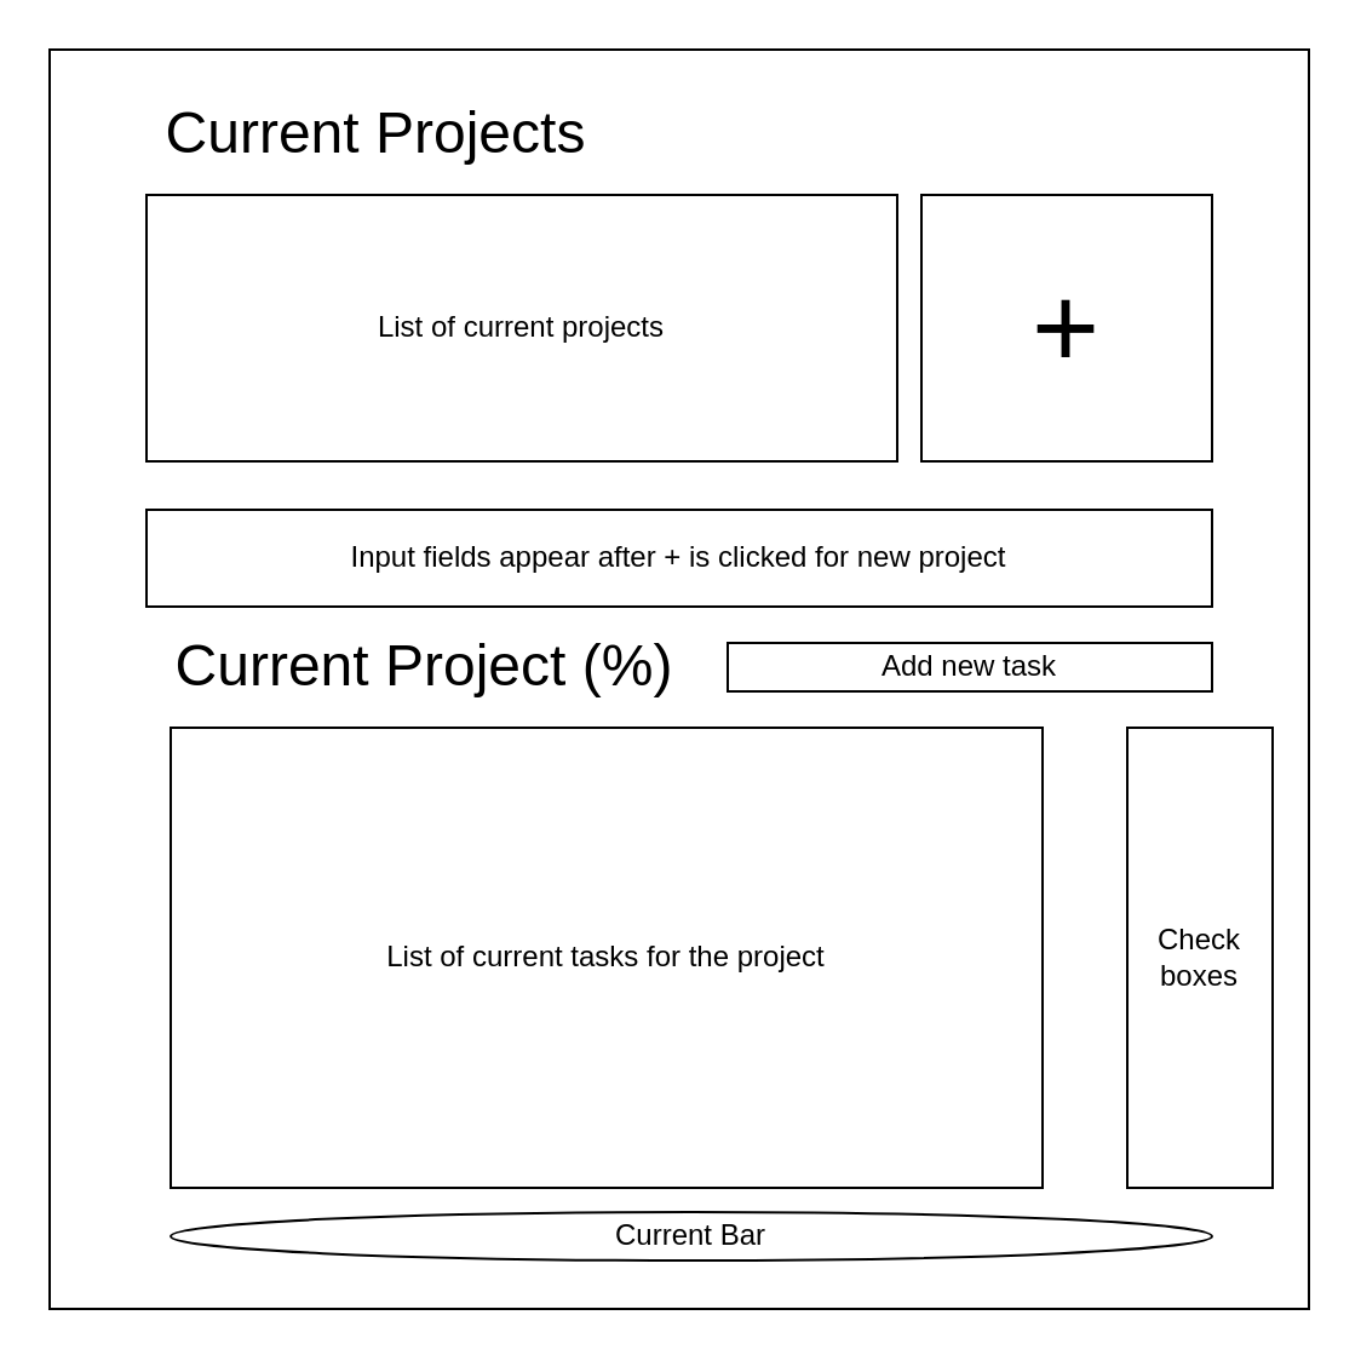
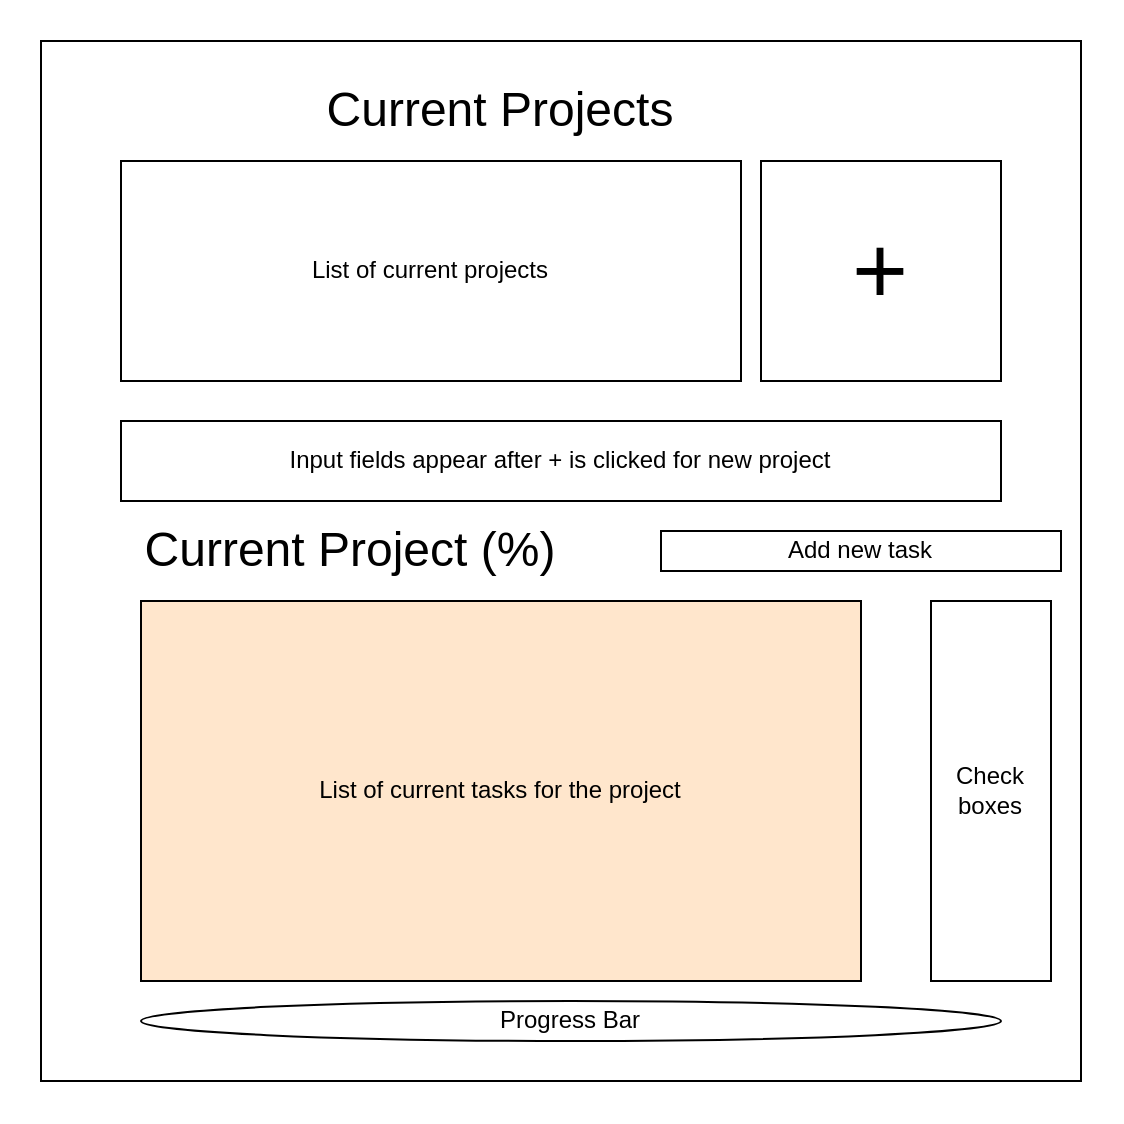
  <mxCell id="0" />
  <mxCell id="1" parent="0" />
  <mxCell id="2" value="" style="rounded=0;whiteSpace=wrap;html=1;" vertex="1" parent="1"><mxGeometry x="20" y="20" width="520" height="520" as="geometry" /></mxCell>
  <mxCell id="3" value="&lt;font style=&quot;font-size: 48px;&quot;&gt;+&lt;/font&gt;" style="rounded=0;whiteSpace=wrap;html=1;" vertex="1" parent="1"><mxGeometry x="380" y="80" width="120" height="110" as="geometry" /></mxCell>
  <mxCell id="4" value="List of current projects" style="rounded=0;whiteSpace=wrap;html=1;" vertex="1" parent="1"><mxGeometry x="60" y="80" width="310" height="110" as="geometry" /></mxCell>
- <mxCell id="5" value="&lt;font style=&quot;font-size: 24px;&quot;&gt;Current Projects&lt;/font&gt;" style="text;html=1;align=center;verticalAlign=middle;whiteSpace=wrap;rounded=0;" vertex="1" parent="1"><mxGeometry x="60" y="40" width="190" height="30" as="geometry" /></mxCell>
+ <mxCell id="5" value="&lt;font style=&quot;font-size: 24px;&quot;&gt;Current Projects&lt;/font&gt;" style="text;html=1;align=center;verticalAlign=middle;whiteSpace=wrap;rounded=0;" vertex="1" parent="1"><mxGeometry x="155" y="40" width="190" height="30" as="geometry" /></mxCell>
  <mxCell id="6" value="&lt;font style=&quot;font-size: 24px;&quot;&gt;Current Project (%)&lt;/font&gt;" style="text;html=1;align=center;verticalAlign=middle;whiteSpace=wrap;rounded=0;" vertex="1" parent="1"><mxGeometry x="60" y="260" width="230" height="30" as="geometry" /></mxCell>
- <mxCell id="7" value="List of current tasks for the project" style="rounded=0;whiteSpace=wrap;html=1;" vertex="1" parent="1"><mxGeometry x="70" y="300" width="360" height="190" as="geometry" /></mxCell>
+ <mxCell id="7" value="List of current tasks for the project" style="rounded=0;whiteSpace=wrap;html=1;fillColor=#ffe6cc;" vertex="1" parent="1"><mxGeometry x="70" y="300" width="360" height="190" as="geometry" /></mxCell>
  <mxCell id="8" value="Check boxes" style="rounded=0;whiteSpace=wrap;html=1;" vertex="1" parent="1"><mxGeometry x="465" y="300" width="60" height="190" as="geometry" /></mxCell>
- <mxCell id="9" value="Add new task" style="rounded=0;whiteSpace=wrap;html=1;" vertex="1" parent="1"><mxGeometry x="300" y="265" width="200" height="20" as="geometry" /></mxCell>
+ <mxCell id="9" value="Add new task" style="rounded=0;whiteSpace=wrap;html=1;" vertex="1" parent="1"><mxGeometry x="330" y="265" width="200" height="20" as="geometry" /></mxCell>
  <mxCell id="10" value="Input fields appear after + is clicked for new project" style="rounded=0;whiteSpace=wrap;html=1;" vertex="1" parent="1"><mxGeometry x="60" y="210" width="440" height="40" as="geometry" /></mxCell>
- <mxCell id="11" value="Current Bar" style="ellipse;whiteSpace=wrap;html=1;" vertex="1" parent="1"><mxGeometry x="70" y="500" width="430" height="20" as="geometry" /></mxCell>
+ <mxCell id="11" value="Progress Bar" style="ellipse;whiteSpace=wrap;html=1;" vertex="1" parent="1"><mxGeometry x="70" y="500" width="430" height="20" as="geometry" /></mxCell>
